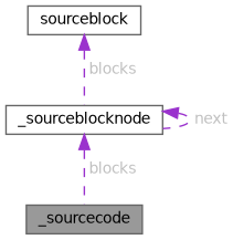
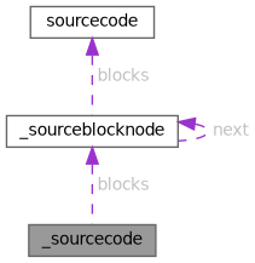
  digraph {
    node [color=gray40 fillcolor=white fontname=Helvetica fontsize=10 shape=box style=filled]
    edge [color=darkorchid3 dir=back fontcolor=grey fontname=Helvetica fontsize=10 labelfontname=Helvetica labelfontsize=10 style=dashed]
    n1 [fillcolor=grey60 fontcolor=black height=0.2 label=_sourcecode width=0.4]
    n2 [height=0.2 label=_sourceblocknode width=0.4]
-   n3 [height=0.2 label=sourceblock width=0.4]
+   n3 [height=0.2 label=sourcecode width=0.4]
    n2 -> n1 [label=" blocks"]
    n2 -> n2 [label=" next"]
    n3 -> n2 [label=" blocks"]
  }
